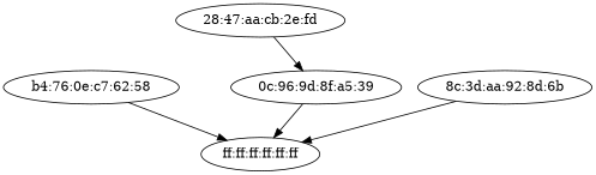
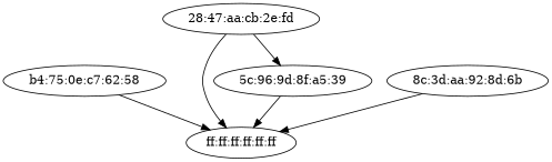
  digraph {
-   "b4:75:0e:c7:62:58" [label="b4:76:0e:c7:62:58"]
+   "b4:75:0e:c7:62:58"
    "ff:ff:ff:ff:ff:ff"
-   "5c:96:9d:8f:a5:39" [label="0c:96:9d:8f:a5:39"]
+   "5c:96:9d:8f:a5:39"
    n4 [label="8c:3d:aa:92:8d:6b"]
    "28:47:aa:cb:2e:fd"
    "b4:75:0e:c7:62:58" -> "ff:ff:ff:ff:ff:ff"
    "5c:96:9d:8f:a5:39" -> "ff:ff:ff:ff:ff:ff"
    n4 -> "ff:ff:ff:ff:ff:ff"
+   "28:47:aa:cb:2e:fd" -> "ff:ff:ff:ff:ff:ff"
    "28:47:aa:cb:2e:fd" -> "5c:96:9d:8f:a5:39"
  }
